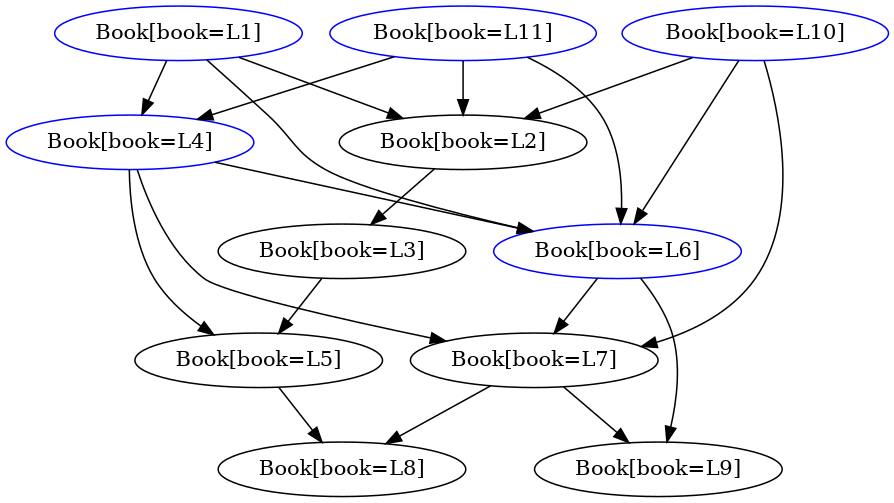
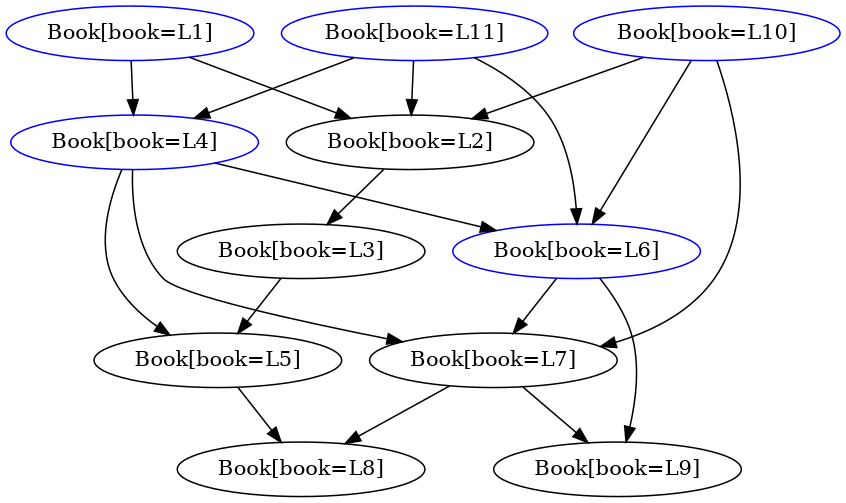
  strict digraph {
    node [color=black]
    edge [color=black]
    n1 [color=blue label="Book[book=L1]"]
    n2 [label="Book[book=L2]"]
    n3 [color=blue label="Book[book=L4]"]
    n4 [color=blue label="Book[book=L6]"]
    n5 [label="Book[book=L3]"]
    n6 [label="Book[book=L5]"]
    n7 [label="Book[book=L7]"]
    n8 [label="Book[book=L9]"]
    n9 [label="Book[book=L8]"]
    n10 [color=blue label="Book[book=L10]"]
    n11 [color=blue label="Book[book=L11]"]
    n1 -> n2
    n1 -> n3
-   n1 -> n4
    n2 -> n5
    n3 -> n4
    n3 -> n6
    n3 -> n7
    n4 -> n7
    n4 -> n8
    n5 -> n6
    n6 -> n9
    n7 -> n8
    n7 -> n9
    n10 -> n2
    n10 -> n4
    n10 -> n7
    n11 -> n2
    n11 -> n3
    n11 -> n4
  }
